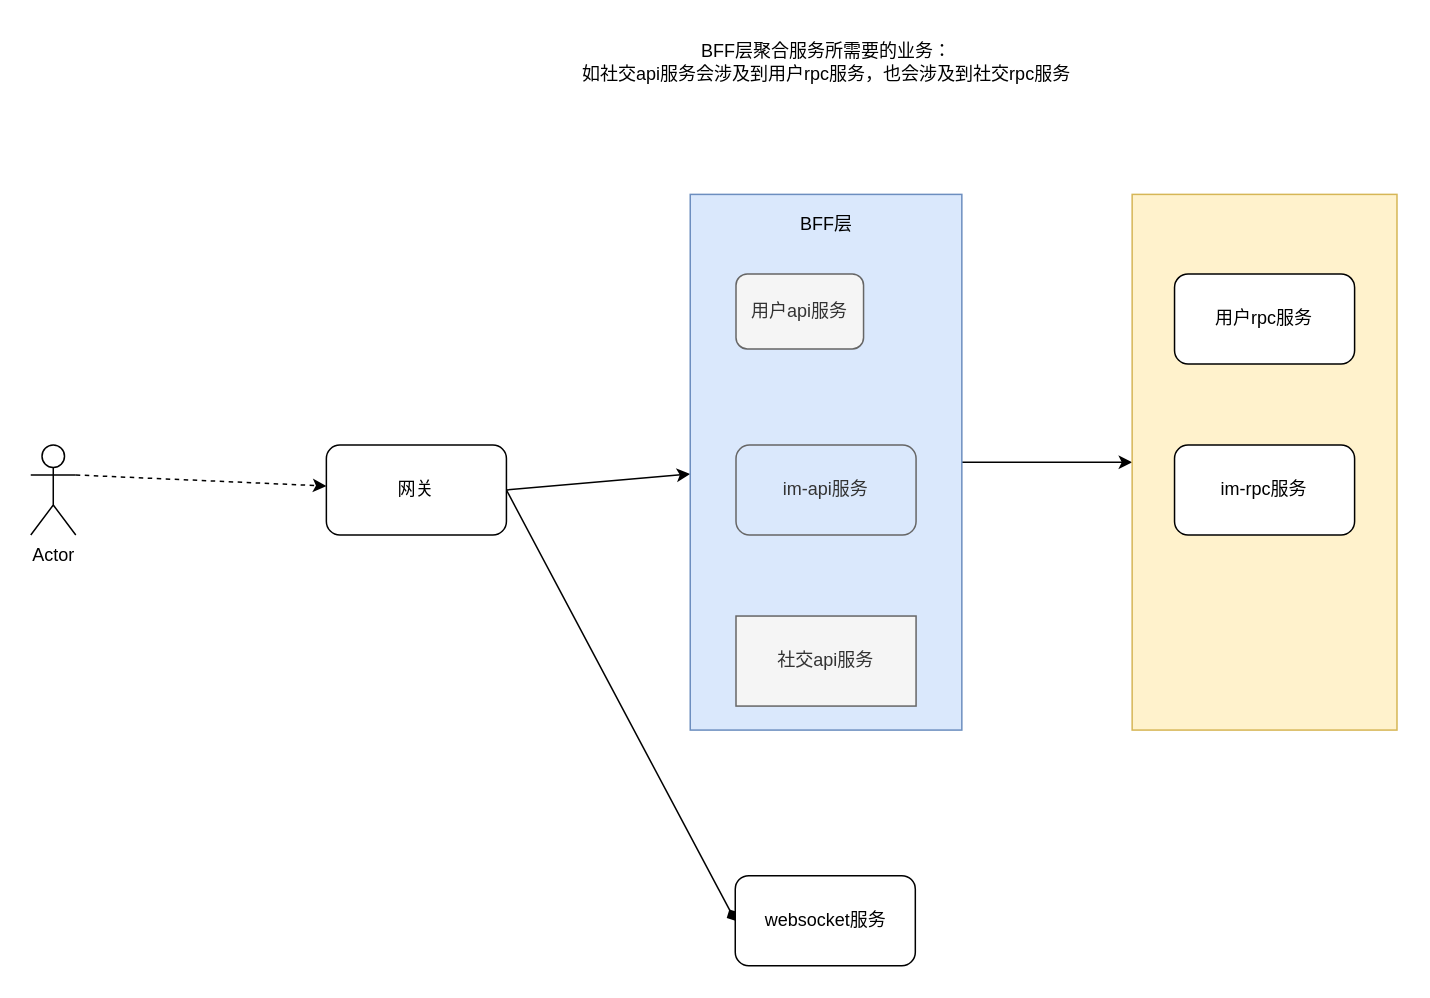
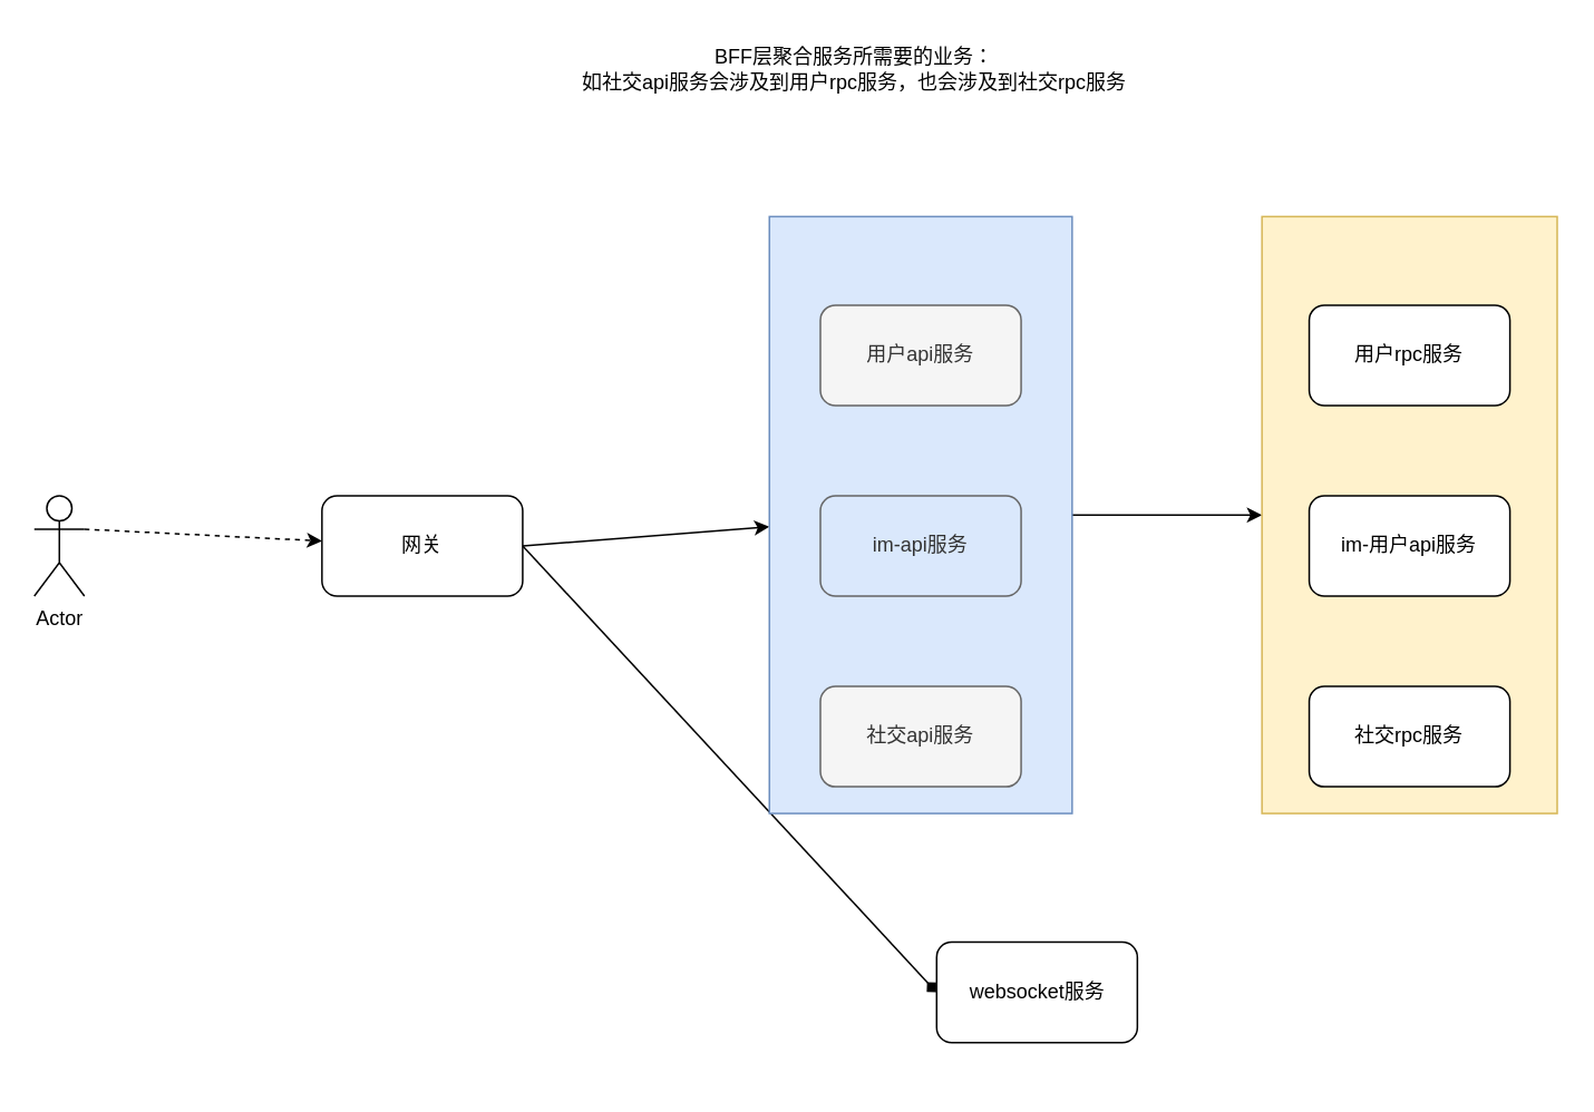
  <mxCell id="0" />
  <mxCell id="1" parent="0" />
  <mxCell id="2" style="rounded=0;orthogonalLoop=1;jettySize=auto;html=1;exitX=1;exitY=0.333;exitDx=0;exitDy=0;exitPerimeter=0;dashed=1;" edge="1" parent="1" source="3" target="6"><mxGeometry relative="1" as="geometry" /></mxCell>
  <mxCell id="3" value="Actor" style="shape=umlActor;verticalLabelPosition=bottom;verticalAlign=top;html=1;outlineConnect=0;" vertex="1" parent="1"><mxGeometry x="20" y="296" width="30" height="60" as="geometry" /></mxCell>
  <mxCell id="4" style="rounded=0;orthogonalLoop=1;jettySize=auto;html=1;exitX=1;exitY=0.5;exitDx=0;exitDy=0;" edge="1" parent="1" source="6" target="8"><mxGeometry relative="1" as="geometry" /></mxCell>
  <mxCell id="5" style="rounded=0;orthogonalLoop=1;jettySize=auto;html=1;exitX=1;exitY=0.5;exitDx=0;exitDy=0;entryX=0;entryY=0.5;entryDx=0;entryDy=0;endArrow=diamond;" edge="1" parent="1" source="6" target="12"><mxGeometry relative="1" as="geometry" /></mxCell>
- <mxCell id="6" value="网关" style="rounded=1;whiteSpace=wrap;html=1;" vertex="1" parent="1"><mxGeometry x="217" y="296" width="120" height="60" as="geometry" /></mxCell>
+ <mxCell id="6" value="网关" style="rounded=1;whiteSpace=wrap;html=1;" vertex="1" parent="1"><mxGeometry x="192" y="296" width="120" height="60" as="geometry" /></mxCell>
  <mxCell id="7" style="edgeStyle=orthogonalEdgeStyle;rounded=0;orthogonalLoop=1;jettySize=auto;html=1;exitX=1;exitY=0.5;exitDx=0;exitDy=0;entryX=0;entryY=0.5;entryDx=0;entryDy=0;" edge="1" parent="1" source="8" target="14"><mxGeometry relative="1" as="geometry" /></mxCell>
  <mxCell id="8" value="" style="whiteSpace=wrap;html=1;fillColor=#dae8fc;strokeColor=#6c8ebf;" vertex="1" parent="1"><mxGeometry x="459.5" y="129" width="181" height="357" as="geometry" /></mxCell>
- <mxCell id="9" value="用户api服务" style="rounded=1;whiteSpace=wrap;html=1;fillColor=#f5f5f5;fontColor=#333333;strokeColor=#666666;" vertex="1" parent="1"><mxGeometry x="490" y="182" width="85" height="50" as="geometry" /></mxCell>
+ <mxCell id="9" value="用户api服务" style="rounded=1;whiteSpace=wrap;html=1;fillColor=#f5f5f5;fontColor=#333333;strokeColor=#666666;" vertex="1" parent="1"><mxGeometry x="490" y="182" width="120" height="60" as="geometry" /></mxCell>
  <mxCell id="10" value="im-api服务" style="rounded=1;whiteSpace=wrap;html=1;fillColor=#dae8fc;fontColor=#333333;strokeColor=#666666;" vertex="1" parent="1"><mxGeometry x="490" y="296" width="120" height="60" as="geometry" /></mxCell>
- <mxCell id="11" value="社交api服务" style="whiteSpace=wrap;html=1;fillColor=#f5f5f5;fontColor=#333333;strokeColor=#666666;rounded=0;" vertex="1" parent="1"><mxGeometry x="490" y="410" width="120" height="60" as="geometry" /></mxCell>
- <mxCell id="12" value="websocket服务" style="rounded=1;whiteSpace=wrap;html=1;" vertex="1" parent="1"><mxGeometry x="489.5" y="583" width="120" height="60" as="geometry" /></mxCell>
- <mxCell id="13" value="BFF层" style="text;html=1;align=center;verticalAlign=middle;resizable=0;points=[];autosize=1;strokeColor=none;fillColor=none;" vertex="1" parent="1"><mxGeometry x="523" y="136" width="53" height="26" as="geometry" /></mxCell>
+ <mxCell id="11" value="社交api服务" style="rounded=1;whiteSpace=wrap;html=1;fillColor=#f5f5f5;fontColor=#333333;strokeColor=#666666;" vertex="1" parent="1"><mxGeometry x="490" y="410" width="120" height="60" as="geometry" /></mxCell>
+ <mxCell id="12" value="websocket服务" style="rounded=1;whiteSpace=wrap;html=1;" vertex="1" parent="1"><mxGeometry x="559.5" y="563" width="120" height="60" as="geometry" /></mxCell>
  <mxCell id="14" value="" style="whiteSpace=wrap;html=1;fillColor=#fff2cc;strokeColor=#d6b656;" vertex="1" parent="1"><mxGeometry x="754" y="129" width="176.5" height="357" as="geometry" /></mxCell>
  <mxCell id="15" value="用户rpc服务" style="rounded=1;whiteSpace=wrap;html=1;" vertex="1" parent="1"><mxGeometry x="782.25" y="182" width="120" height="60" as="geometry" /></mxCell>
- <mxCell id="16" value="im-rpc服务" style="rounded=1;whiteSpace=wrap;html=1;" vertex="1" parent="1"><mxGeometry x="782.25" y="296" width="120" height="60" as="geometry" /></mxCell>
- <mxCell id="18" value="BFF层聚合服务所需要的业务：&lt;div&gt;如社交api服务会涉及到用户rpc服务，也会涉及到社交rpc服务&lt;/div&gt;" style="text;html=1;align=center;verticalAlign=middle;resizable=0;points=[];autosize=1;strokeColor=none;fillColor=none;" vertex="1" parent="1"><mxGeometry x="378" width="343" height="41" as="geometry" y="20" /></mxCell>
+ <mxCell id="16" value="im-用户api服务" style="rounded=1;whiteSpace=wrap;html=1;" vertex="1" parent="1"><mxGeometry x="782.25" y="296" width="120" height="60" as="geometry" /></mxCell>
+ <mxCell id="17" value="社交rpc服务" style="rounded=1;whiteSpace=wrap;html=1;" vertex="1" parent="1"><mxGeometry x="782.25" y="410" width="120" height="60" as="geometry" /></mxCell>
+ <mxCell id="18" value="BFF层聚合服务所需要的业务：&lt;div&gt;如社交api服务会涉及到用户rpc服务，也会涉及到社交rpc服务&lt;/div&gt;" style="text;html=1;align=center;verticalAlign=middle;resizable=0;points=[];autosize=1;strokeColor=none;fillColor=none;" vertex="1" parent="1"><mxGeometry x="338" y="20" width="343" height="41" as="geometry" /></mxCell>
